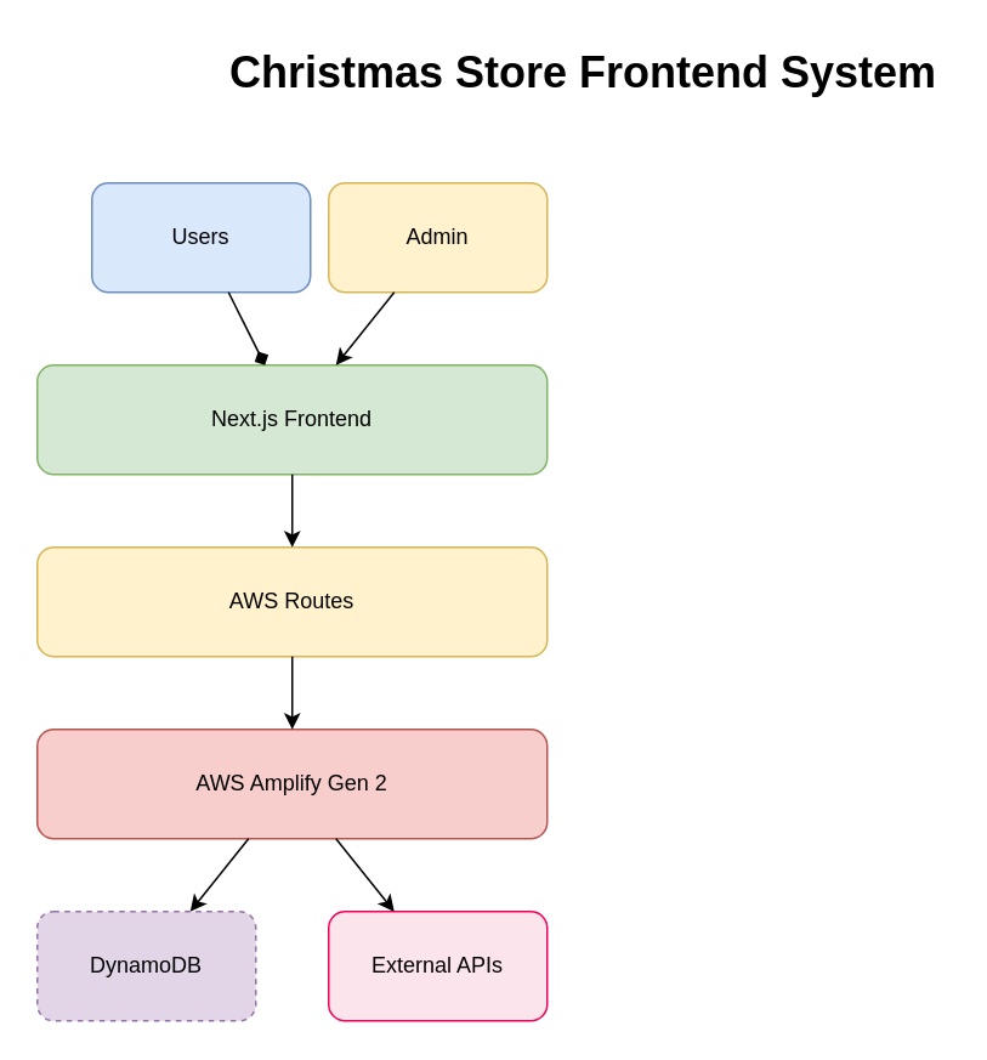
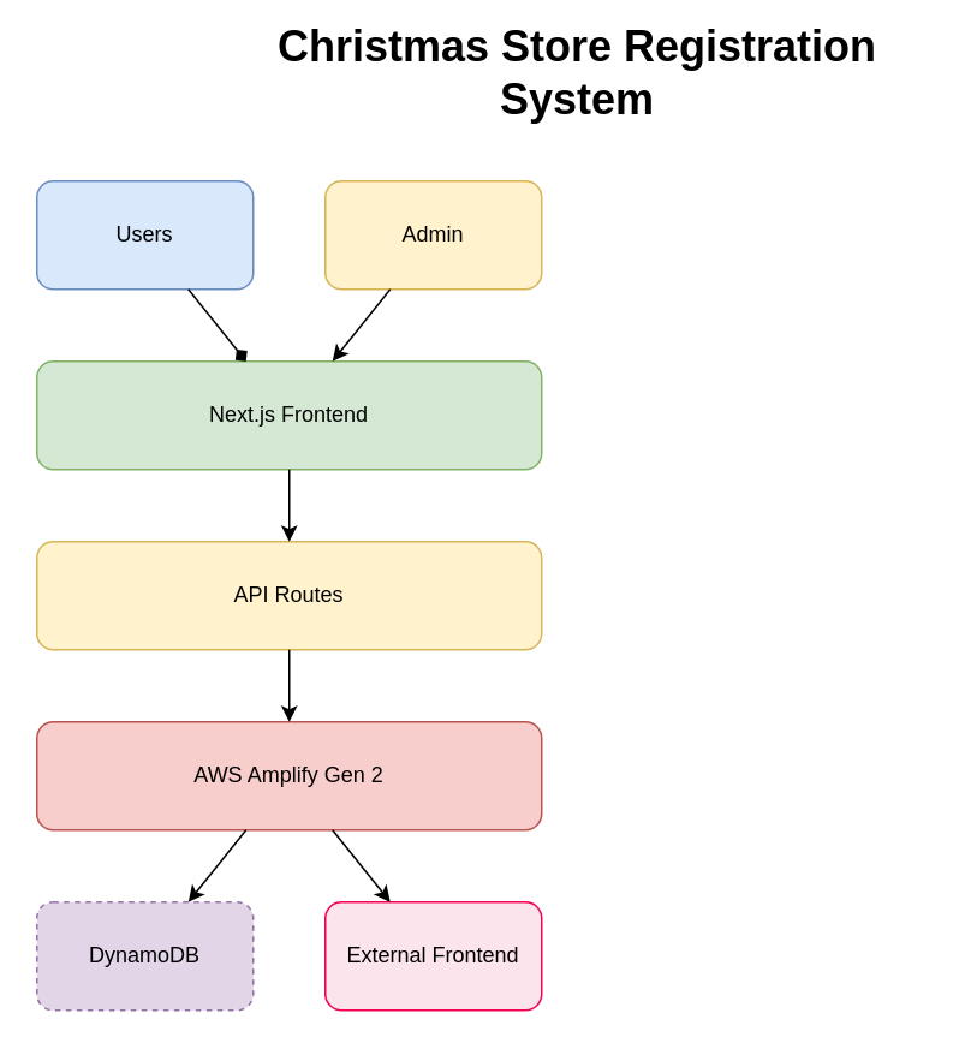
  <mxCell id="0" />
  <mxCell id="1" parent="0" />
- <mxCell id="2" value="Christmas Store Frontend System" style="text;html=1;strokeColor=none;fillColor=none;align=center;verticalAlign=middle;whiteSpace=wrap;rounded=0;fontSize=24;fontStyle=1;" vertex="1" parent="1"><mxGeometry x="120" y="20" width="400" height="40" as="geometry" /></mxCell>
- <mxCell id="3" value="Users" style="rounded=1;whiteSpace=wrap;html=1;fillColor=#dae8fc;strokeColor=#6c8ebf;" vertex="1" parent="1"><mxGeometry x="50" y="100" width="120" height="60" as="geometry" /></mxCell>
+ <mxCell id="2" value="Christmas Store Registration System" style="text;html=1;strokeColor=none;fillColor=none;align=center;verticalAlign=middle;whiteSpace=wrap;rounded=0;fontSize=24;fontStyle=1;" vertex="1" parent="1"><mxGeometry x="120" y="20" width="400" height="40" as="geometry" /></mxCell>
+ <mxCell id="3" value="Users" style="rounded=1;whiteSpace=wrap;html=1;fillColor=#dae8fc;strokeColor=#6c8ebf;" vertex="1" parent="1"><mxGeometry x="20" y="100" width="120" height="60" as="geometry" /></mxCell>
  <mxCell id="4" value="Admin" style="rounded=1;whiteSpace=wrap;html=1;fillColor=#fff2cc;strokeColor=#d6b656;" vertex="1" parent="1"><mxGeometry x="180" y="100" width="120" height="60" as="geometry" /></mxCell>
  <mxCell id="5" value="Next.js Frontend" style="rounded=1;whiteSpace=wrap;html=1;fillColor=#d5e8d4;strokeColor=#82b366;" vertex="1" parent="1"><mxGeometry x="20" y="200" width="280" height="60" as="geometry" /></mxCell>
- <mxCell id="6" value="AWS Routes" style="rounded=1;whiteSpace=wrap;html=1;fillColor=#fff2cc;strokeColor=#d6b656;" vertex="1" parent="1"><mxGeometry x="20" y="300" width="280" height="60" as="geometry" /></mxCell>
+ <mxCell id="6" value="API Routes" style="rounded=1;whiteSpace=wrap;html=1;fillColor=#fff2cc;strokeColor=#d6b656;" vertex="1" parent="1"><mxGeometry x="20" y="300" width="280" height="60" as="geometry" /></mxCell>
  <mxCell id="7" value="AWS Amplify Gen 2" style="rounded=1;whiteSpace=wrap;html=1;fillColor=#f8cecc;strokeColor=#b85450;" vertex="1" parent="1"><mxGeometry x="20" y="400" width="280" height="60" as="geometry" /></mxCell>
  <mxCell id="8" value="DynamoDB" style="rounded=1;whiteSpace=wrap;html=1;fillColor=#e1d5e7;strokeColor=#9673a6;dashed=1;" vertex="1" parent="1"><mxGeometry x="20" y="500" width="120" height="60" as="geometry" /></mxCell>
- <mxCell id="9" value="External APIs" style="rounded=1;whiteSpace=wrap;html=1;fillColor=#fce4ec;strokeColor=#f50057;" vertex="1" parent="1"><mxGeometry x="180" y="500" width="120" height="60" as="geometry" /></mxCell>
+ <mxCell id="9" value="External Frontend" style="rounded=1;whiteSpace=wrap;html=1;fillColor=#fce4ec;strokeColor=#f50057;" vertex="1" parent="1"><mxGeometry x="180" y="500" width="120" height="60" as="geometry" /></mxCell>
  <mxCell id="10" value="" style="endArrow=diamond;html=1;rounded=0;" edge="1" parent="1" source="3" target="5"><mxGeometry width="50" height="50" relative="1" as="geometry"><mxPoint x="310" y="320" as="sourcePoint" /><mxPoint x="360" y="270" as="targetPoint" /></mxGeometry></mxCell>
  <mxCell id="11" value="" style="endArrow=classic;html=1;rounded=0;" edge="1" parent="1" source="4" target="5"><mxGeometry width="50" height="50" relative="1" as="geometry"><mxPoint x="310" y="320" as="sourcePoint" /><mxPoint x="360" y="270" as="targetPoint" /></mxGeometry></mxCell>
  <mxCell id="12" value="" style="endArrow=classic;html=1;rounded=0;" edge="1" parent="1" source="5" target="6"><mxGeometry width="50" height="50" relative="1" as="geometry"><mxPoint x="310" y="320" as="sourcePoint" /><mxPoint x="360" y="270" as="targetPoint" /></mxGeometry></mxCell>
  <mxCell id="13" value="" style="endArrow=classic;html=1;rounded=0;" edge="1" parent="1" source="6" target="7"><mxGeometry width="50" height="50" relative="1" as="geometry"><mxPoint x="310" y="320" as="sourcePoint" /><mxPoint x="360" y="270" as="targetPoint" /></mxGeometry></mxCell>
  <mxCell id="14" value="" style="endArrow=classic;html=1;rounded=0;" edge="1" parent="1" source="7" target="8"><mxGeometry width="50" height="50" relative="1" as="geometry"><mxPoint x="310" y="320" as="sourcePoint" /><mxPoint x="360" y="270" as="targetPoint" /></mxGeometry></mxCell>
  <mxCell id="15" value="" style="endArrow=classic;html=1;rounded=0;" edge="1" parent="1" source="7" target="9"><mxGeometry width="50" height="50" relative="1" as="geometry"><mxPoint x="310" y="320" as="sourcePoint" /><mxPoint x="360" y="270" as="targetPoint" /></mxGeometry></mxCell>
